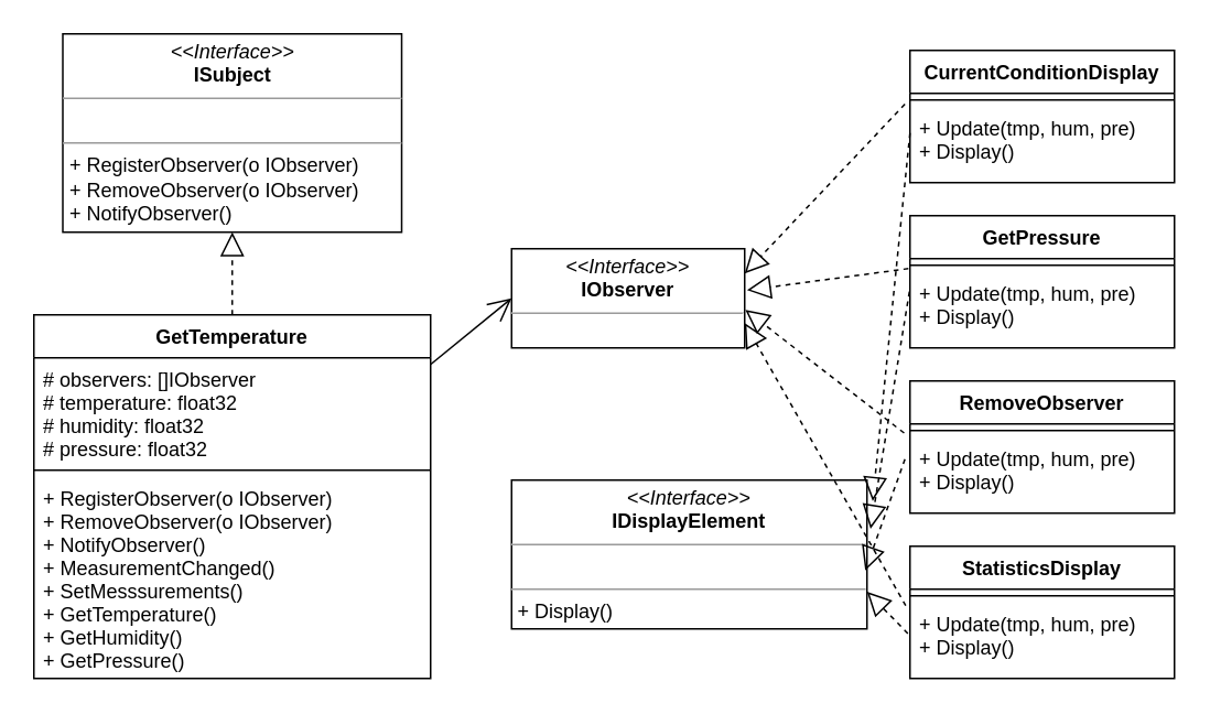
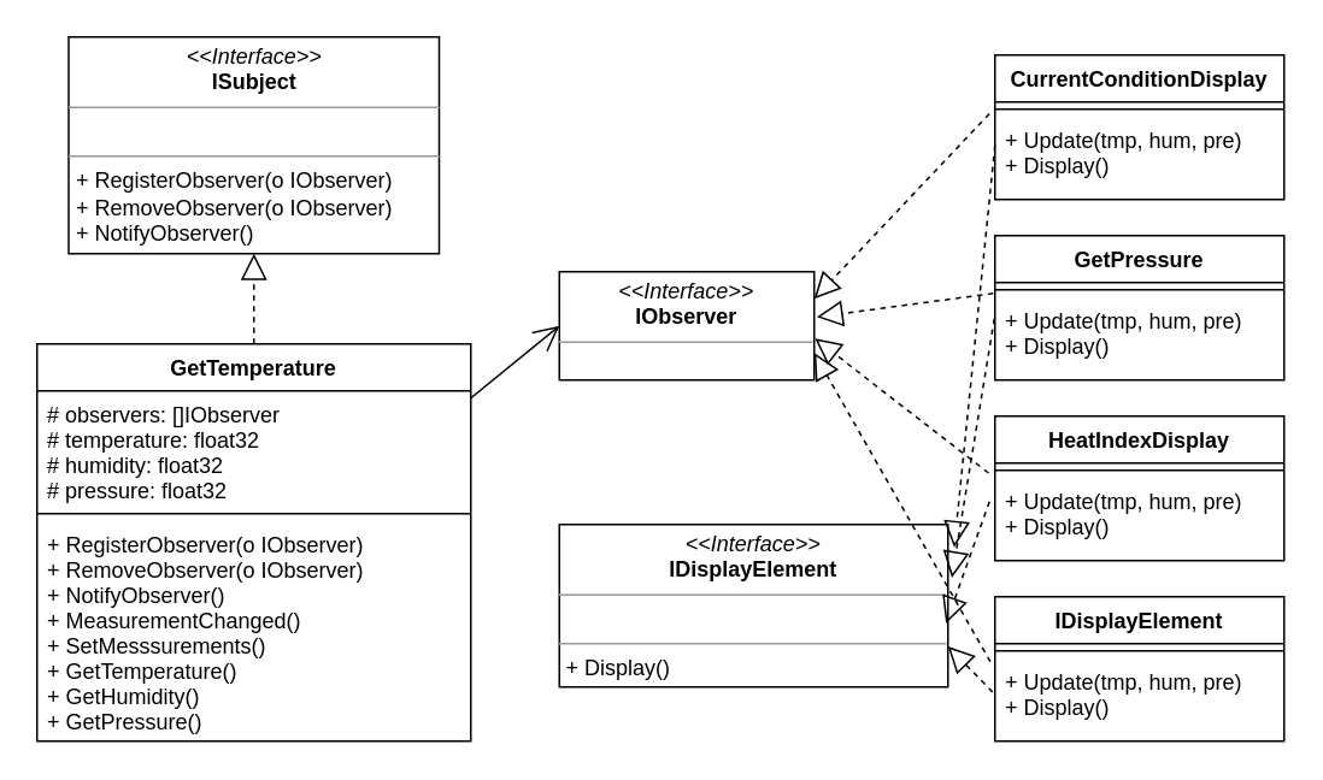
  <mxCell id="0" />
  <mxCell id="1" parent="0" />
  <mxCell id="2" value="&lt;p style=&quot;margin: 0px ; margin-top: 4px ; text-align: center&quot;&gt;&lt;i&gt;&amp;lt;&amp;lt;Interface&amp;gt;&amp;gt;&lt;/i&gt;&lt;br&gt;&lt;b&gt;ISubject&lt;/b&gt;&lt;/p&gt;&lt;hr size=&quot;1&quot;&gt;&lt;p style=&quot;margin: 0px ; margin-left: 4px&quot;&gt;&lt;br&gt;&lt;/p&gt;&lt;hr size=&quot;1&quot;&gt;&lt;p style=&quot;margin: 0px ; margin-left: 4px&quot;&gt;+ RegisterObserver(o IObserver)&lt;/p&gt;&lt;p style=&quot;margin: 0px ; margin-left: 4px&quot;&gt;+ RemoveObserver(o IObserver)&lt;/p&gt;&lt;p style=&quot;margin: 0px ; margin-left: 4px&quot;&gt;+ NotifyObserver()&lt;/p&gt;" style="verticalAlign=top;align=left;overflow=fill;fontSize=12;fontFamily=Helvetica;html=1;" parent="1" vertex="1"><mxGeometry x="37.5" y="20" width="205" height="120" as="geometry" /></mxCell>
  <mxCell id="3" value="&lt;p style=&quot;margin: 0px ; margin-top: 4px ; text-align: center&quot;&gt;&lt;i&gt;&amp;lt;&amp;lt;Interface&amp;gt;&amp;gt;&lt;/i&gt;&lt;br&gt;&lt;b&gt;IObserver&lt;/b&gt;&lt;/p&gt;&lt;hr size=&quot;1&quot;&gt;&lt;p style=&quot;margin: 0px ; margin-left: 4px&quot;&gt;&lt;br&gt;&lt;/p&gt;&lt;hr size=&quot;1&quot;&gt;&lt;p style=&quot;margin: 0px ; margin-left: 4px&quot;&gt;+ Update(tmp, hum, pre)&lt;/p&gt;" style="verticalAlign=top;align=left;overflow=fill;fontSize=12;fontFamily=Helvetica;html=1;" parent="1" vertex="1"><mxGeometry x="309" y="150" width="141" height="60" as="geometry" /></mxCell>
  <mxCell id="4" value="&lt;p style=&quot;margin: 0px ; margin-top: 4px ; text-align: center&quot;&gt;&lt;i&gt;&amp;lt;&amp;lt;Interface&amp;gt;&amp;gt;&lt;/i&gt;&lt;br&gt;&lt;b&gt;IDisplayElement&lt;/b&gt;&lt;/p&gt;&lt;hr size=&quot;1&quot;&gt;&lt;p style=&quot;margin: 0px ; margin-left: 4px&quot;&gt;&lt;br&gt;&lt;/p&gt;&lt;hr size=&quot;1&quot;&gt;&lt;p style=&quot;margin: 0px ; margin-left: 4px&quot;&gt;+ Display()&lt;/p&gt;" style="verticalAlign=top;align=left;overflow=fill;fontSize=12;fontFamily=Helvetica;html=1;" parent="1" vertex="1"><mxGeometry x="309" y="290" width="215" height="90" as="geometry" /></mxCell>
  <mxCell id="5" value="GetTemperature" style="swimlane;fontStyle=1;align=center;verticalAlign=top;childLayout=stackLayout;horizontal=1;startSize=26;horizontalStack=0;resizeParent=1;resizeParentMax=0;resizeLast=0;collapsible=1;marginBottom=0;" parent="1" vertex="1"><mxGeometry x="20" y="190" width="240" height="220" as="geometry" /></mxCell>
  <mxCell id="6" value="# observers: []IObserver&#10;# temperature: float32&#10;# humidity: float32&#10;# pressure: float32" style="text;strokeColor=none;fillColor=none;align=left;verticalAlign=top;spacingLeft=4;spacingRight=4;overflow=hidden;rotatable=0;points=[[0,0.5],[1,0.5]];portConstraint=eastwest;" parent="5" vertex="1"><mxGeometry y="26" width="240" height="64" as="geometry" /></mxCell>
  <mxCell id="7" value="" style="line;strokeWidth=1;fillColor=none;align=left;verticalAlign=middle;spacingTop=-1;spacingLeft=3;spacingRight=3;rotatable=0;labelPosition=right;points=[];portConstraint=eastwest;" parent="5" vertex="1"><mxGeometry y="90" width="240" height="8" as="geometry" /></mxCell>
  <mxCell id="8" value="+ RegisterObserver(o IObserver)&#10;+ RemoveObserver(o IObserver)&#10;+ NotifyObserver()&#10;+ MeasurementChanged()&#10;+ SetMesssurements()&#10;+ GetTemperature()&#10;+ GetHumidity()&#10;+ GetPressure()" style="text;strokeColor=none;fillColor=none;align=left;verticalAlign=top;spacingLeft=4;spacingRight=4;overflow=hidden;rotatable=0;points=[[0,0.5],[1,0.5]];portConstraint=eastwest;" parent="5" vertex="1"><mxGeometry y="98" width="240" height="122" as="geometry" /></mxCell>
  <mxCell id="9" value="CurrentConditionDisplay" style="swimlane;fontStyle=1;align=center;verticalAlign=top;childLayout=stackLayout;horizontal=1;startSize=26;horizontalStack=0;resizeParent=1;resizeParentMax=0;resizeLast=0;collapsible=1;marginBottom=0;" parent="1" vertex="1"><mxGeometry x="550" y="30" width="160" height="80" as="geometry" /></mxCell>
  <mxCell id="10" value="" style="line;strokeWidth=1;fillColor=none;align=left;verticalAlign=middle;spacingTop=-1;spacingLeft=3;spacingRight=3;rotatable=0;labelPosition=right;points=[];portConstraint=eastwest;" parent="9" vertex="1"><mxGeometry y="26" width="160" height="8" as="geometry" /></mxCell>
  <mxCell id="11" value="+ Update(tmp, hum, pre)&#10;+ Display()" style="text;strokeColor=none;fillColor=none;align=left;verticalAlign=top;spacingLeft=4;spacingRight=4;overflow=hidden;rotatable=0;points=[[0,0.5],[1,0.5]];portConstraint=eastwest;" parent="9" vertex="1"><mxGeometry y="34" width="160" height="46" as="geometry" /></mxCell>
  <mxCell id="12" value="GetPressure" style="swimlane;fontStyle=1;align=center;verticalAlign=top;childLayout=stackLayout;horizontal=1;startSize=26;horizontalStack=0;resizeParent=1;resizeParentMax=0;resizeLast=0;collapsible=1;marginBottom=0;" parent="1" vertex="1"><mxGeometry x="550" y="130" width="160" height="80" as="geometry" /></mxCell>
  <mxCell id="13" value="" style="line;strokeWidth=1;fillColor=none;align=left;verticalAlign=middle;spacingTop=-1;spacingLeft=3;spacingRight=3;rotatable=0;labelPosition=right;points=[];portConstraint=eastwest;" parent="12" vertex="1"><mxGeometry y="26" width="160" height="8" as="geometry" /></mxCell>
  <mxCell id="14" value="+ Update(tmp, hum, pre)&#10;+ Display()" style="text;strokeColor=none;fillColor=none;align=left;verticalAlign=top;spacingLeft=4;spacingRight=4;overflow=hidden;rotatable=0;points=[[0,0.5],[1,0.5]];portConstraint=eastwest;" parent="12" vertex="1"><mxGeometry y="34" width="160" height="46" as="geometry" /></mxCell>
- <mxCell id="15" value="RemoveObserver" style="swimlane;fontStyle=1;align=center;verticalAlign=top;childLayout=stackLayout;horizontal=1;startSize=26;horizontalStack=0;resizeParent=1;resizeParentMax=0;resizeLast=0;collapsible=1;marginBottom=0;" parent="1" vertex="1"><mxGeometry x="550" y="230" width="160" height="80" as="geometry" /></mxCell>
+ <mxCell id="15" value="HeatIndexDisplay" style="swimlane;fontStyle=1;align=center;verticalAlign=top;childLayout=stackLayout;horizontal=1;startSize=26;horizontalStack=0;resizeParent=1;resizeParentMax=0;resizeLast=0;collapsible=1;marginBottom=0;" parent="1" vertex="1"><mxGeometry x="550" y="230" width="160" height="80" as="geometry" /></mxCell>
  <mxCell id="16" value="" style="line;strokeWidth=1;fillColor=none;align=left;verticalAlign=middle;spacingTop=-1;spacingLeft=3;spacingRight=3;rotatable=0;labelPosition=right;points=[];portConstraint=eastwest;" parent="15" vertex="1"><mxGeometry y="26" width="160" height="8" as="geometry" /></mxCell>
  <mxCell id="17" value="+ Update(tmp, hum, pre)&#10;+ Display()" style="text;strokeColor=none;fillColor=none;align=left;verticalAlign=top;spacingLeft=4;spacingRight=4;overflow=hidden;rotatable=0;points=[[0,0.5],[1,0.5]];portConstraint=eastwest;" parent="15" vertex="1"><mxGeometry y="34" width="160" height="46" as="geometry" /></mxCell>
- <mxCell id="18" value="StatisticsDisplay" style="swimlane;fontStyle=1;align=center;verticalAlign=top;childLayout=stackLayout;horizontal=1;startSize=26;horizontalStack=0;resizeParent=1;resizeParentMax=0;resizeLast=0;collapsible=1;marginBottom=0;" parent="1" vertex="1"><mxGeometry x="550" y="330" width="160" height="80" as="geometry" /></mxCell>
+ <mxCell id="18" value="IDisplayElement" style="swimlane;fontStyle=1;align=center;verticalAlign=top;childLayout=stackLayout;horizontal=1;startSize=26;horizontalStack=0;resizeParent=1;resizeParentMax=0;resizeLast=0;collapsible=1;marginBottom=0;" parent="1" vertex="1"><mxGeometry x="550" y="330" width="160" height="80" as="geometry" /></mxCell>
  <mxCell id="19" value="" style="line;strokeWidth=1;fillColor=none;align=left;verticalAlign=middle;spacingTop=-1;spacingLeft=3;spacingRight=3;rotatable=0;labelPosition=right;points=[];portConstraint=eastwest;" parent="18" vertex="1"><mxGeometry y="26" width="160" height="8" as="geometry" /></mxCell>
  <mxCell id="20" value="+ Update(tmp, hum, pre)&#10;+ Display()" style="text;strokeColor=none;fillColor=none;align=left;verticalAlign=top;spacingLeft=4;spacingRight=4;overflow=hidden;rotatable=0;points=[[0,0.5],[1,0.5]];portConstraint=eastwest;" parent="18" vertex="1"><mxGeometry y="34" width="160" height="46" as="geometry" /></mxCell>
  <mxCell id="21" value="" style="endArrow=open;endFill=1;endSize=12;html=1;rounded=0;entryX=0;entryY=0.5;entryDx=0;entryDy=0;" parent="1" target="3" edge="1"><mxGeometry width="160" relative="1" as="geometry"><mxPoint x="260" y="220" as="sourcePoint" /><mxPoint x="420" y="220" as="targetPoint" /></mxGeometry></mxCell>
  <mxCell id="22" value="" style="endArrow=block;dashed=1;endFill=0;endSize=12;html=1;rounded=0;entryX=0.5;entryY=1;entryDx=0;entryDy=0;exitX=0.5;exitY=0;exitDx=0;exitDy=0;" parent="1" source="5" target="2" edge="1"><mxGeometry width="160" relative="1" as="geometry"><mxPoint x="130" y="159.66" as="sourcePoint" /><mxPoint x="290" y="159.66" as="targetPoint" /></mxGeometry></mxCell>
  <mxCell id="23" value="" style="endArrow=block;dashed=1;endFill=0;endSize=12;html=1;rounded=0;exitX=-0.022;exitY=-0.054;exitDx=0;exitDy=0;exitPerimeter=0;entryX=1.003;entryY=0.616;entryDx=0;entryDy=0;entryPerimeter=0;" parent="1" edge="1" target="3" source="17"><mxGeometry width="160" relative="1" as="geometry"><mxPoint x="500" y="324.988" as="sourcePoint" /><mxPoint x="440" y="200" as="targetPoint" /></mxGeometry></mxCell>
  <mxCell id="24" value="" style="endArrow=block;dashed=1;endFill=0;endSize=12;html=1;rounded=0;exitX=-0.006;exitY=-0.043;exitDx=0;exitDy=0;exitPerimeter=0;entryX=1.01;entryY=0.418;entryDx=0;entryDy=0;entryPerimeter=0;" parent="1" edge="1" target="3" source="14"><mxGeometry width="160" relative="1" as="geometry"><mxPoint x="570" y="324.988" as="sourcePoint" /><mxPoint x="440" y="187" as="targetPoint" /></mxGeometry></mxCell>
  <mxCell id="25" value="" style="endArrow=block;dashed=1;endFill=0;endSize=12;html=1;rounded=0;exitX=-0.019;exitY=-0.033;exitDx=0;exitDy=0;exitPerimeter=0;entryX=1;entryY=0.25;entryDx=0;entryDy=0;" parent="1" edge="1" target="3" source="11"><mxGeometry width="160" relative="1" as="geometry"><mxPoint x="500" y="189.998" as="sourcePoint" /><mxPoint x="439" y="175.01" as="targetPoint" /></mxGeometry></mxCell>
  <mxCell id="26" value="" style="endArrow=block;dashed=1;endFill=0;endSize=12;html=1;rounded=0;exitX=-0.016;exitY=0.043;exitDx=0;exitDy=0;exitPerimeter=0;entryX=1;entryY=0.75;entryDx=0;entryDy=0;" parent="1" edge="1" target="3" source="20"><mxGeometry width="160" relative="1" as="geometry"><mxPoint x="500" y="379.998" as="sourcePoint" /><mxPoint x="439" y="224.01" as="targetPoint" /></mxGeometry></mxCell>
  <mxCell id="27" value="" style="endArrow=block;dashed=1;endFill=0;endSize=12;html=1;rounded=0;entryX=1.016;entryY=0.14;entryDx=0;entryDy=0;entryPerimeter=0;" edge="1" parent="1" target="4"><mxGeometry width="160" relative="1" as="geometry"><mxPoint x="550" y="80" as="sourcePoint" /><mxPoint x="440" y="310" as="targetPoint" /></mxGeometry></mxCell>
  <mxCell id="28" value="" style="endArrow=block;dashed=1;endFill=0;endSize=12;html=1;rounded=0;exitX=-0.002;exitY=0.259;exitDx=0;exitDy=0;exitPerimeter=0;entryX=1.01;entryY=0.327;entryDx=0;entryDy=0;entryPerimeter=0;" edge="1" parent="1" source="14" target="4"><mxGeometry width="160" relative="1" as="geometry"><mxPoint x="559.04" y="172.022" as="sourcePoint" /><mxPoint x="440" y="330" as="targetPoint" /></mxGeometry></mxCell>
  <mxCell id="29" value="" style="endArrow=block;dashed=1;endFill=0;endSize=12;html=1;rounded=0;exitX=-0.019;exitY=0.289;exitDx=0;exitDy=0;exitPerimeter=0;entryX=0.995;entryY=0.608;entryDx=0;entryDy=0;entryPerimeter=0;" edge="1" parent="1" source="17" target="4"><mxGeometry width="160" relative="1" as="geometry"><mxPoint x="556.48" y="271.516" as="sourcePoint" /><mxPoint x="440" y="330" as="targetPoint" /></mxGeometry></mxCell>
  <mxCell id="30" value="" style="endArrow=block;dashed=1;endFill=0;endSize=12;html=1;rounded=0;exitX=-0.008;exitY=0.409;exitDx=0;exitDy=0;exitPerimeter=0;entryX=1;entryY=0.75;entryDx=0;entryDy=0;" edge="1" parent="1" source="20" target="4"><mxGeometry width="160" relative="1" as="geometry"><mxPoint x="557.44" y="375.978" as="sourcePoint" /><mxPoint x="449" y="234.01" as="targetPoint" /></mxGeometry></mxCell>
